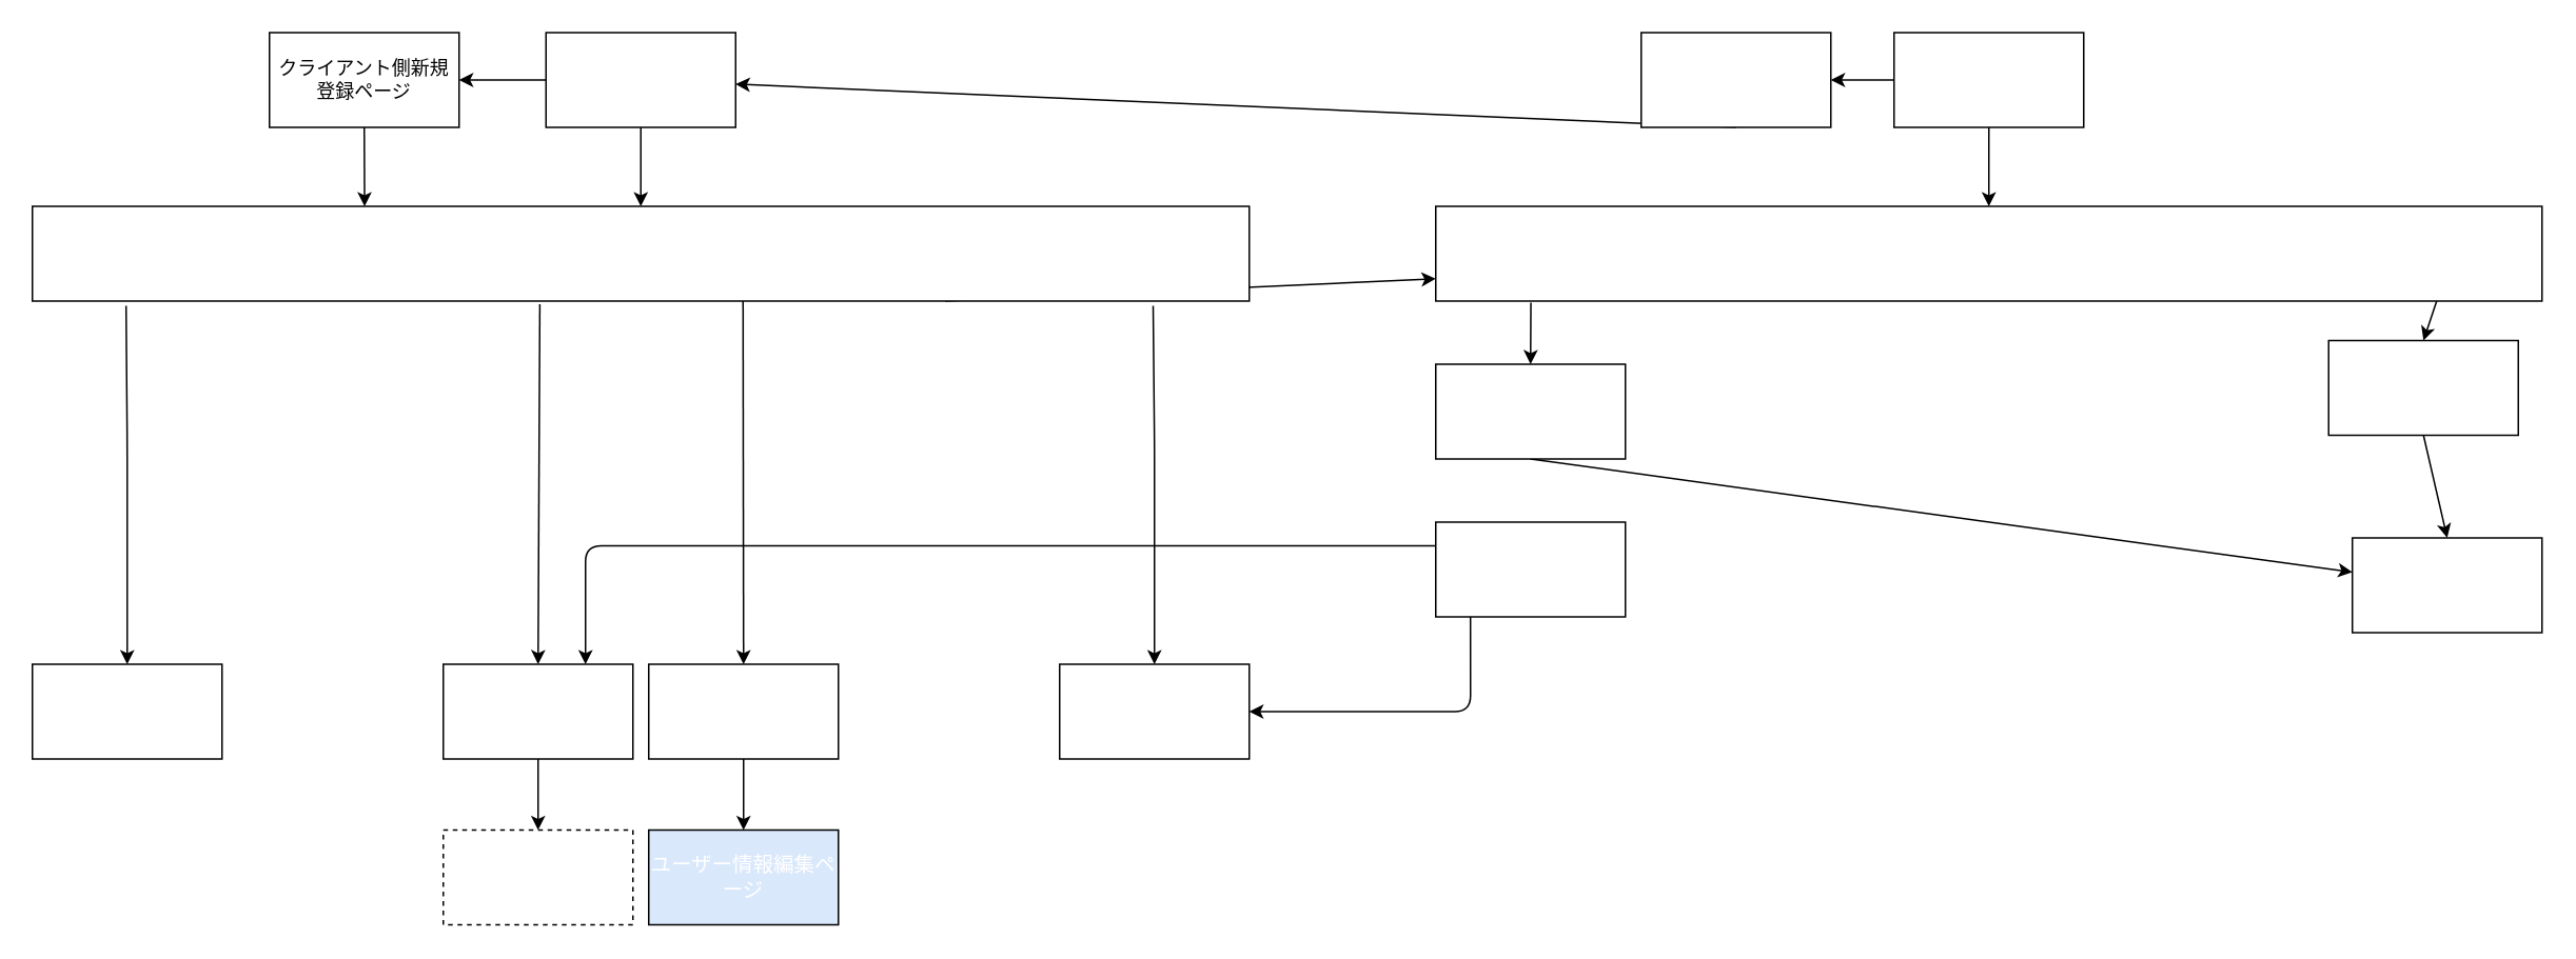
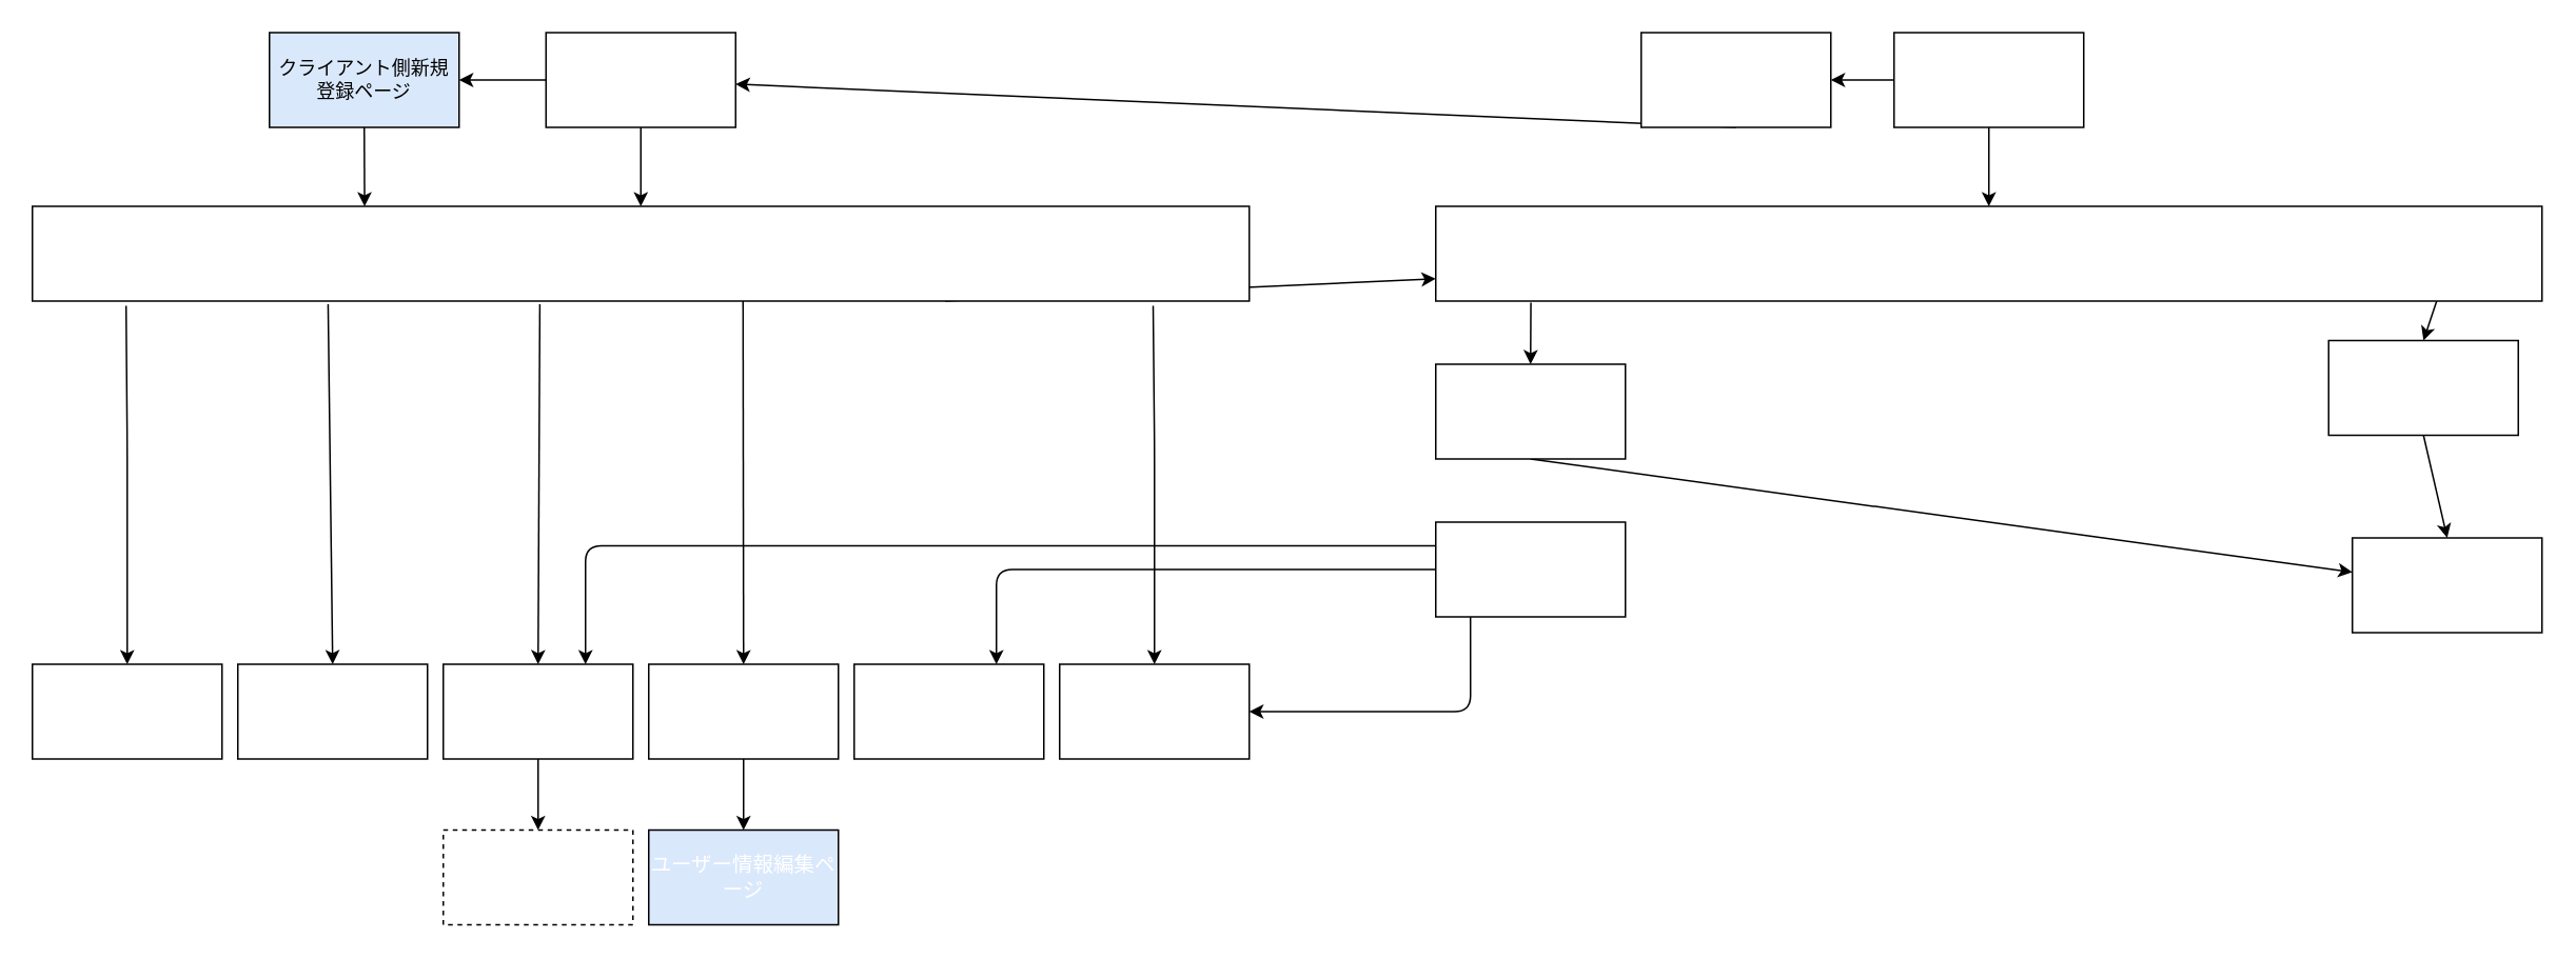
  <mxCell id="0" />
  <mxCell id="1" parent="0" />
  <mxCell id="2" style="edgeStyle=none;html=1;exitX=0.5;exitY=1;exitDx=0;exitDy=0;entryX=0.273;entryY=0;entryDx=0;entryDy=0;fontColor=#FFFFFF;entryPerimeter=0;" edge="1" parent="1" source="3" target="10"><mxGeometry relative="1" as="geometry"><Array as="points" /></mxGeometry></mxCell>
- <mxCell id="3" value="クライアント側新規登録ページ" style="rounded=0;whiteSpace=wrap;html=1;" vertex="1" parent="1"><mxGeometry x="170" y="20" width="120" height="60" as="geometry" /></mxCell>
+ <mxCell id="3" value="クライアント側新規登録ページ" style="rounded=0;whiteSpace=wrap;html=1;fillColor=#dae8fc;" vertex="1" parent="1"><mxGeometry x="170" y="20" width="120" height="60" as="geometry" /></mxCell>
  <mxCell id="4" style="edgeStyle=none;html=1;exitX=0.077;exitY=1.05;exitDx=0;exitDy=0;entryX=0.5;entryY=0;entryDx=0;entryDy=0;fontColor=#FFFFFF;exitPerimeter=0;" edge="1" parent="1" source="10" target="21"><mxGeometry relative="1" as="geometry"><Array as="points"><mxPoint x="80" y="280" /></Array></mxGeometry></mxCell>
  <mxCell id="5" style="edgeStyle=none;html=1;exitX=0.584;exitY=0.983;exitDx=0;exitDy=0;entryX=0.5;entryY=0;entryDx=0;entryDy=0;fontColor=#FFFFFF;exitPerimeter=0;" edge="1" parent="1" source="10" target="16"><mxGeometry relative="1" as="geometry" /></mxCell>
+ <mxCell id="6" style="edgeStyle=none;html=1;entryX=0.5;entryY=0;entryDx=0;entryDy=0;fontColor=#FFFFFF;exitX=0.243;exitY=1.033;exitDx=0;exitDy=0;exitPerimeter=0;" edge="1" parent="1" source="10" target="20"><mxGeometry relative="1" as="geometry"><mxPoint x="210" y="310" as="sourcePoint" /></mxGeometry></mxCell>
  <mxCell id="7" style="edgeStyle=none;html=1;exitX=0.417;exitY=1.033;exitDx=0;exitDy=0;entryX=0.5;entryY=0;entryDx=0;entryDy=0;fontColor=#FFFFFF;exitPerimeter=0;" edge="1" parent="1" source="10" target="19"><mxGeometry relative="1" as="geometry" /></mxCell>
  <mxCell id="8" style="edgeStyle=none;html=1;fontColor=#FFFFFF;exitX=0.75;exitY=1;exitDx=0;exitDy=0;" edge="1" parent="1" source="10" target="26"><mxGeometry relative="1" as="geometry"><mxPoint x="600" y="310" as="sourcePoint" /></mxGeometry></mxCell>
  <mxCell id="9" style="edgeStyle=none;html=1;exitX=0.921;exitY=1.05;exitDx=0;exitDy=0;entryX=0.5;entryY=0;entryDx=0;entryDy=0;fontColor=#FFFFFF;exitPerimeter=0;" edge="1" parent="1" source="10" target="17"><mxGeometry relative="1" as="geometry"><Array as="points"><mxPoint x="730" y="280" /></Array></mxGeometry></mxCell>
  <mxCell id="10" value="&lt;span style=&quot;font-family: Arial; font-size: 13px; text-align: left;&quot;&gt;&lt;font color=&quot;#ffffff&quot;&gt;ユーザーマイページ&lt;/font&gt;&lt;/span&gt;" style="rounded=0;whiteSpace=wrap;html=1;" vertex="1" parent="1"><mxGeometry x="20" y="130" width="770" height="60" as="geometry" /></mxCell>
  <mxCell id="11" style="edgeStyle=none;html=1;exitX=0.5;exitY=1;exitDx=0;exitDy=0;entryX=0.5;entryY=0;entryDx=0;entryDy=0;fontColor=#FFFFFF;" edge="1" parent="1" source="13" target="10"><mxGeometry relative="1" as="geometry" /></mxCell>
  <mxCell id="12" style="edgeStyle=none;html=1;exitX=0;exitY=0.5;exitDx=0;exitDy=0;entryX=1;entryY=0.5;entryDx=0;entryDy=0;fontColor=#FFFFFF;" edge="1" parent="1" source="13" target="3"><mxGeometry relative="1" as="geometry" /></mxCell>
  <mxCell id="13" value="&lt;span style=&quot;font-family: Arial; font-size: 13px; text-align: left;&quot;&gt;&lt;font color=&quot;#ffffff&quot;&gt;ログインページ&lt;/font&gt;&lt;/span&gt;" style="rounded=0;whiteSpace=wrap;html=1;" vertex="1" parent="1"><mxGeometry x="345" y="20" width="120" height="60" as="geometry" /></mxCell>
  <mxCell id="14" value="&lt;span style=&quot;font-family: Arial; font-size: 13px; text-align: left;&quot;&gt;&lt;font style=&quot;&quot; color=&quot;#ffffff&quot;&gt;ユーザー情報編集ページ&lt;/font&gt;&lt;/span&gt;" style="rounded=0;whiteSpace=wrap;html=1;fillColor=#dae8fc;" vertex="1" parent="1"><mxGeometry x="410" y="525" width="120" height="60" as="geometry" /></mxCell>
  <mxCell id="15" style="edgeStyle=none;html=1;exitX=0.5;exitY=1;exitDx=0;exitDy=0;entryX=0.5;entryY=0;entryDx=0;entryDy=0;fontColor=#FFFFFF;" edge="1" parent="1" source="16" target="14"><mxGeometry relative="1" as="geometry" /></mxCell>
  <mxCell id="16" value="&lt;span style=&quot;font-family: Arial; font-size: 13px; text-align: left;&quot;&gt;&lt;font style=&quot;&quot; color=&quot;#ffffff&quot;&gt;ユーザー情報一覧ページ&lt;/font&gt;&lt;/span&gt;" style="rounded=0;whiteSpace=wrap;html=1;" vertex="1" parent="1"><mxGeometry x="410" y="420" width="120" height="60" as="geometry" /></mxCell>
  <mxCell id="17" value="&lt;span style=&quot;font-family: Arial; font-size: 13px; text-align: left;&quot;&gt;&lt;font style=&quot;&quot; color=&quot;#ffffff&quot;&gt;チャット一覧/投稿ページ&lt;/font&gt;&lt;/span&gt;" style="rounded=0;whiteSpace=wrap;html=1;fillColor=default;" vertex="1" parent="1"><mxGeometry x="670" y="420" width="120" height="60" as="geometry" /></mxCell>
  <mxCell id="18" style="edgeStyle=none;html=1;exitX=0.5;exitY=1;exitDx=0;exitDy=0;entryX=0.5;entryY=0;entryDx=0;entryDy=0;fontColor=#FFFFFF;" edge="1" parent="1" source="19" target="40"><mxGeometry relative="1" as="geometry" /></mxCell>
  <mxCell id="19" value="&lt;span style=&quot;font-family: Arial; font-size: 13px; text-align: left;&quot;&gt;&lt;font style=&quot;&quot; color=&quot;#ffffff&quot;&gt;報告履歴一覧ページ&lt;/font&gt;&lt;/span&gt;" style="rounded=0;whiteSpace=wrap;html=1;fillColor=default;" vertex="1" parent="1"><mxGeometry x="280" y="420" width="120" height="60" as="geometry" /></mxCell>
+ <mxCell id="20" value="&lt;span style=&quot;font-family: Arial; font-size: 13px; text-align: left;&quot;&gt;運動報告ページ&lt;/span&gt;" style="rounded=0;whiteSpace=wrap;html=1;labelBackgroundColor=none;fontColor=#FFFFFF;fillColor=default;" vertex="1" parent="1"><mxGeometry x="150" y="420" width="120" height="60" as="geometry" /></mxCell>
  <mxCell id="21" value="&lt;span style=&quot;font-family: Arial; font-size: 13px; text-align: left;&quot;&gt;食事報告ページ&lt;/span&gt;" style="rounded=0;whiteSpace=wrap;html=1;labelBackgroundColor=none;fontColor=#FFFFFF;fillColor=default;" vertex="1" parent="1"><mxGeometry x="20" y="420" width="120" height="60" as="geometry" /></mxCell>
  <mxCell id="22" style="edgeStyle=none;html=1;exitX=0.5;exitY=1;exitDx=0;exitDy=0;fontColor=#FFFFFF;" edge="1" parent="1" source="23" target="13"><mxGeometry relative="1" as="geometry" /></mxCell>
  <mxCell id="23" value="&lt;span style=&quot;font-family: Arial; font-size: 13px; text-align: left;&quot;&gt;トレーナー登録ページ&lt;/span&gt;" style="rounded=0;whiteSpace=wrap;html=1;labelBackgroundColor=none;fontColor=#FFFFFF;fillColor=default;" vertex="1" parent="1"><mxGeometry x="1038" y="20" width="120" height="60" as="geometry" /></mxCell>
  <mxCell id="24" style="edgeStyle=none;html=1;exitX=0.086;exitY=1.017;exitDx=0;exitDy=0;entryX=0.5;entryY=0;entryDx=0;entryDy=0;fontColor=#FFFFFF;exitPerimeter=0;" edge="1" parent="1" source="26" target="36"><mxGeometry relative="1" as="geometry" /></mxCell>
  <mxCell id="25" style="edgeStyle=none;html=1;entryX=0.5;entryY=0;entryDx=0;entryDy=0;fontColor=#FFFFFF;" edge="1" parent="1" target="38"><mxGeometry relative="1" as="geometry"><mxPoint x="1548" y="170" as="sourcePoint" /></mxGeometry></mxCell>
  <mxCell id="26" value="&lt;span style=&quot;font-family: Arial; font-size: 13px; text-align: left;&quot;&gt;トレーナーマイページ&lt;/span&gt;" style="rounded=0;whiteSpace=wrap;html=1;labelBackgroundColor=none;fontColor=#FFFFFF;fillColor=default;" vertex="1" parent="1"><mxGeometry x="908" y="130" width="700" height="60" as="geometry" /></mxCell>
  <mxCell id="27" style="edgeStyle=none;html=1;exitX=0;exitY=0.5;exitDx=0;exitDy=0;entryX=1;entryY=0.5;entryDx=0;entryDy=0;fontColor=#FFFFFF;" edge="1" parent="1" source="29" target="23"><mxGeometry relative="1" as="geometry" /></mxCell>
  <mxCell id="28" style="edgeStyle=none;html=1;exitX=0.5;exitY=1;exitDx=0;exitDy=0;entryX=0.5;entryY=0;entryDx=0;entryDy=0;fontColor=#FFFFFF;" edge="1" parent="1" source="29" target="26"><mxGeometry relative="1" as="geometry" /></mxCell>
  <mxCell id="29" value="&lt;span style=&quot;font-family: Arial; font-size: 13px; text-align: left;&quot;&gt;トレーナーログインページ&lt;/span&gt;" style="rounded=0;whiteSpace=wrap;html=1;labelBackgroundColor=none;fontColor=#FFFFFF;fillColor=default;" vertex="1" parent="1"><mxGeometry x="1198" y="20" width="120" height="60" as="geometry" /></mxCell>
  <mxCell id="30" style="edgeStyle=none;html=1;exitX=0.183;exitY=0.983;exitDx=0;exitDy=0;entryX=1;entryY=0.5;entryDx=0;entryDy=0;fontColor=#FFFFFF;exitPerimeter=0;" edge="1" parent="1" source="33" target="17"><mxGeometry relative="1" as="geometry"><Array as="points"><mxPoint x="930" y="450" /></Array></mxGeometry></mxCell>
+ <mxCell id="31" style="edgeStyle=none;html=1;exitX=0;exitY=0.5;exitDx=0;exitDy=0;entryX=0.75;entryY=0;entryDx=0;entryDy=0;fontColor=#FFFFFF;" edge="1" parent="1" source="33" target="39"><mxGeometry relative="1" as="geometry"><Array as="points"><mxPoint x="630" y="360" /></Array></mxGeometry></mxCell>
  <mxCell id="32" style="edgeStyle=none;html=1;exitX=0;exitY=0.25;exitDx=0;exitDy=0;entryX=0.75;entryY=0;entryDx=0;entryDy=0;fontColor=#FFFFFF;" edge="1" parent="1" source="33" target="19"><mxGeometry relative="1" as="geometry"><Array as="points"><mxPoint x="370" y="345" /></Array></mxGeometry></mxCell>
  <mxCell id="33" value="&lt;span style=&quot;font-family: Arial; font-size: 13px; text-align: left;&quot;&gt;クライアント詳細ページ&lt;/span&gt;" style="rounded=0;whiteSpace=wrap;html=1;labelBackgroundColor=none;fontColor=#FFFFFF;fillColor=default;" vertex="1" parent="1"><mxGeometry x="908" y="330" width="120" height="60" as="geometry" /></mxCell>
  <mxCell id="34" value="&lt;span style=&quot;font-family: Arial; font-size: 13px; text-align: left;&quot;&gt;トレーナー情報編集ページ&lt;/span&gt;" style="rounded=0;whiteSpace=wrap;html=1;labelBackgroundColor=none;fontColor=#FFFFFF;fillColor=default;" vertex="1" parent="1"><mxGeometry x="1488" y="340" width="120" height="60" as="geometry" /></mxCell>
  <mxCell id="35" style="edgeStyle=none;html=1;exitX=0.5;exitY=1;exitDx=0;exitDy=0;fontColor=#FFFFFF;" edge="1" parent="1" source="36" target="34"><mxGeometry relative="1" as="geometry" /></mxCell>
  <mxCell id="36" value="&lt;span style=&quot;font-family: Arial; font-size: 13px; text-align: left;&quot;&gt;担当クライアント一覧ページ&lt;/span&gt;" style="rounded=0;whiteSpace=wrap;html=1;labelBackgroundColor=none;fontColor=#FFFFFF;fillColor=default;" vertex="1" parent="1"><mxGeometry x="908" y="230" width="120" height="60" as="geometry" /></mxCell>
  <mxCell id="37" style="edgeStyle=none;html=1;exitX=0.5;exitY=1;exitDx=0;exitDy=0;entryX=0.5;entryY=0;entryDx=0;entryDy=0;fontColor=#FFFFFF;" edge="1" parent="1" source="38" target="34"><mxGeometry relative="1" as="geometry" /></mxCell>
  <mxCell id="38" value="&lt;span style=&quot;font-family: Arial; font-size: 13px; text-align: left;&quot;&gt;トレーナー情報一覧ページ&lt;/span&gt;" style="rounded=0;whiteSpace=wrap;html=1;labelBackgroundColor=none;fontColor=#FFFFFF;fillColor=default;" vertex="1" parent="1"><mxGeometry x="1473" y="215" width="120" height="60" as="geometry" /></mxCell>
+ <mxCell id="39" value="&lt;span style=&quot;font-family: Arial; font-size: 13px; text-align: left;&quot;&gt;ユーザーフィジカル情報一覧&lt;/span&gt;" style="rounded=0;whiteSpace=wrap;html=1;labelBackgroundColor=none;fontColor=#FFFFFF;fillColor=default;" vertex="1" parent="1"><mxGeometry x="540" y="420" width="120" height="60" as="geometry" /></mxCell>
  <mxCell id="40" value="報告履歴詳細ページ" style="rounded=0;whiteSpace=wrap;html=1;labelBackgroundColor=none;fontColor=#FFFFFF;fillColor=default;dashed=1;" vertex="1" parent="1"><mxGeometry x="280" y="525" width="120" height="60" as="geometry" /></mxCell>
